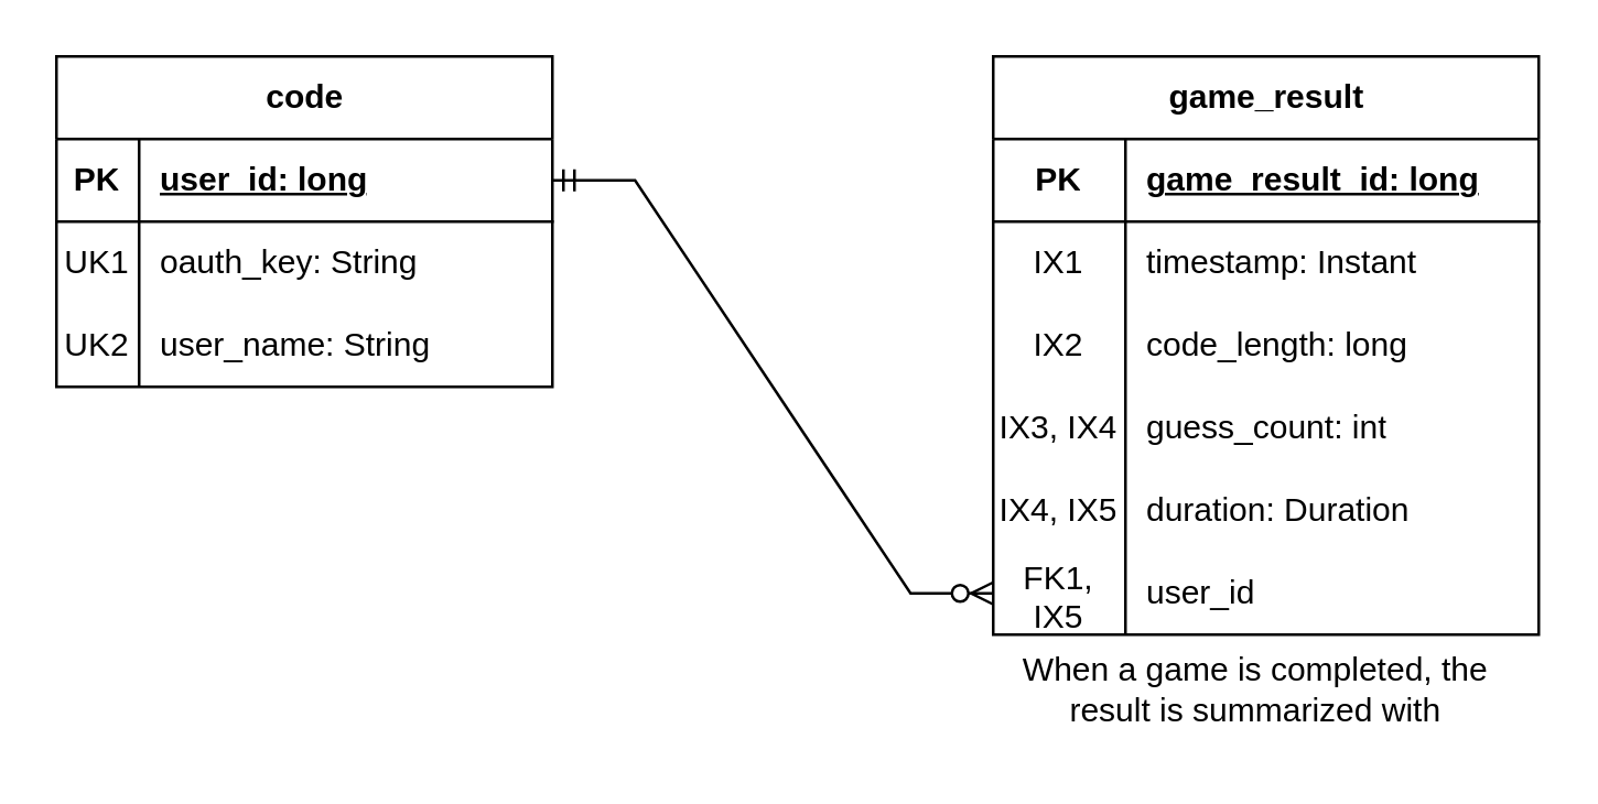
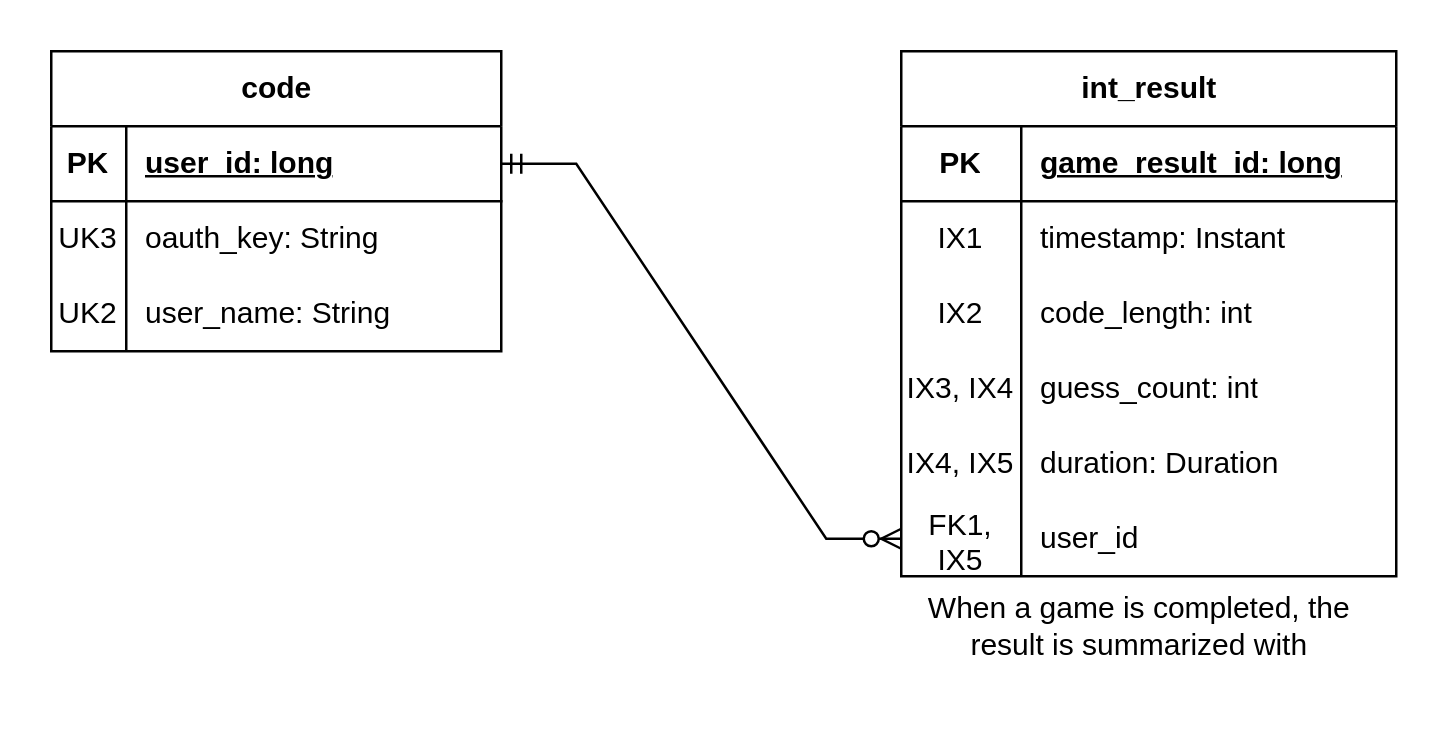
  <mxCell id="0" />
  <mxCell id="1" parent="0" />
  <mxCell id="2" value="code" style="shape=table;startSize=30;container=1;collapsible=1;childLayout=tableLayout;fixedRows=1;rowLines=0;fontStyle=1;align=center;resizeLast=1;html=1;" vertex="1" parent="1"><mxGeometry x="20" y="20" width="180" height="120" as="geometry" /></mxCell>
  <mxCell id="3" value="" style="shape=tableRow;horizontal=0;startSize=0;swimlaneHead=0;swimlaneBody=0;fillColor=none;collapsible=0;dropTarget=0;points=[[0,0.5],[1,0.5]];portConstraint=eastwest;top=0;left=0;right=0;bottom=1;" vertex="1" parent="2"><mxGeometry y="30" width="180" height="30" as="geometry" /></mxCell>
  <mxCell id="4" value="PK" style="shape=partialRectangle;connectable=0;fillColor=none;top=0;left=0;bottom=0;right=0;fontStyle=1;overflow=hidden;whiteSpace=wrap;html=1;" vertex="1" parent="3"><mxGeometry width="30" height="30" as="geometry"><mxRectangle width="30" height="30" as="alternateBounds" /></mxGeometry></mxCell>
  <mxCell id="5" value="user_id: long" style="shape=partialRectangle;connectable=0;fillColor=none;top=0;left=0;bottom=0;right=0;align=left;spacingLeft=6;fontStyle=5;overflow=hidden;whiteSpace=wrap;html=1;" vertex="1" parent="3"><mxGeometry x="30" width="150" height="30" as="geometry"><mxRectangle width="150" height="30" as="alternateBounds" /></mxGeometry></mxCell>
  <mxCell id="6" value="" style="shape=tableRow;horizontal=0;startSize=0;swimlaneHead=0;swimlaneBody=0;fillColor=none;collapsible=0;dropTarget=0;points=[[0,0.5],[1,0.5]];portConstraint=eastwest;top=0;left=0;right=0;bottom=0;" vertex="1" parent="2"><mxGeometry y="60" width="180" height="30" as="geometry" /></mxCell>
- <mxCell id="7" value="UK1" style="shape=partialRectangle;connectable=0;fillColor=none;top=0;left=0;bottom=0;right=0;editable=1;overflow=hidden;whiteSpace=wrap;html=1;" vertex="1" parent="6"><mxGeometry width="30" height="30" as="geometry"><mxRectangle width="30" height="30" as="alternateBounds" /></mxGeometry></mxCell>
+ <mxCell id="7" value="UK3" style="shape=partialRectangle;connectable=0;fillColor=none;top=0;left=0;bottom=0;right=0;editable=1;overflow=hidden;whiteSpace=wrap;html=1;" vertex="1" parent="6"><mxGeometry width="30" height="30" as="geometry"><mxRectangle width="30" height="30" as="alternateBounds" /></mxGeometry></mxCell>
  <mxCell id="8" value="oauth_key: String" style="shape=partialRectangle;connectable=0;fillColor=none;top=0;left=0;bottom=0;right=0;align=left;spacingLeft=6;overflow=hidden;whiteSpace=wrap;html=1;" vertex="1" parent="6"><mxGeometry x="30" width="150" height="30" as="geometry"><mxRectangle width="150" height="30" as="alternateBounds" /></mxGeometry></mxCell>
  <mxCell id="9" value="" style="shape=tableRow;horizontal=0;startSize=0;swimlaneHead=0;swimlaneBody=0;fillColor=none;collapsible=0;dropTarget=0;points=[[0,0.5],[1,0.5]];portConstraint=eastwest;top=0;left=0;right=0;bottom=0;" vertex="1" parent="2"><mxGeometry y="90" width="180" height="30" as="geometry" /></mxCell>
  <mxCell id="10" value="UK2" style="shape=partialRectangle;connectable=0;fillColor=none;top=0;left=0;bottom=0;right=0;editable=1;overflow=hidden;whiteSpace=wrap;html=1;" vertex="1" parent="9"><mxGeometry width="30" height="30" as="geometry"><mxRectangle width="30" height="30" as="alternateBounds" /></mxGeometry></mxCell>
  <mxCell id="11" value="user_name: String" style="shape=partialRectangle;connectable=0;fillColor=none;top=0;left=0;bottom=0;right=0;align=left;spacingLeft=6;overflow=hidden;whiteSpace=wrap;html=1;" vertex="1" parent="9"><mxGeometry x="30" width="150" height="30" as="geometry"><mxRectangle width="150" height="30" as="alternateBounds" /></mxGeometry></mxCell>
- <mxCell id="12" value="game_result" style="shape=table;startSize=30;container=1;collapsible=1;childLayout=tableLayout;fixedRows=1;rowLines=0;fontStyle=1;align=center;resizeLast=1;html=1;" vertex="1" parent="1"><mxGeometry x="360" y="20" width="198" height="210" as="geometry" /></mxCell>
+ <mxCell id="12" value="int_result" style="shape=table;startSize=30;container=1;collapsible=1;childLayout=tableLayout;fixedRows=1;rowLines=0;fontStyle=1;align=center;resizeLast=1;html=1;" vertex="1" parent="1"><mxGeometry x="360" y="20" width="198" height="210" as="geometry" /></mxCell>
  <mxCell id="13" value="" style="shape=tableRow;horizontal=0;startSize=0;swimlaneHead=0;swimlaneBody=0;fillColor=none;collapsible=0;dropTarget=0;points=[[0,0.5],[1,0.5]];portConstraint=eastwest;top=0;left=0;right=0;bottom=1;" vertex="1" parent="12"><mxGeometry y="30" width="198" height="30" as="geometry" /></mxCell>
  <mxCell id="14" value="PK" style="shape=partialRectangle;connectable=0;fillColor=none;top=0;left=0;bottom=0;right=0;fontStyle=1;overflow=hidden;whiteSpace=wrap;html=1;" vertex="1" parent="13"><mxGeometry width="48" height="30" as="geometry"><mxRectangle width="48" height="30" as="alternateBounds" /></mxGeometry></mxCell>
  <mxCell id="15" value="game_result_id: long" style="shape=partialRectangle;connectable=0;fillColor=none;top=0;left=0;bottom=0;right=0;align=left;spacingLeft=6;fontStyle=5;overflow=hidden;whiteSpace=wrap;html=1;" vertex="1" parent="13"><mxGeometry x="48" width="150" height="30" as="geometry"><mxRectangle width="150" height="30" as="alternateBounds" /></mxGeometry></mxCell>
  <mxCell id="16" value="" style="shape=tableRow;horizontal=0;startSize=0;swimlaneHead=0;swimlaneBody=0;fillColor=none;collapsible=0;dropTarget=0;points=[[0,0.5],[1,0.5]];portConstraint=eastwest;top=0;left=0;right=0;bottom=0;" vertex="1" parent="12"><mxGeometry y="60" width="198" height="30" as="geometry" /></mxCell>
  <mxCell id="17" value="IX1" style="shape=partialRectangle;connectable=0;fillColor=none;top=0;left=0;bottom=0;right=0;editable=1;overflow=hidden;whiteSpace=wrap;html=1;" vertex="1" parent="16"><mxGeometry width="48" height="30" as="geometry"><mxRectangle width="48" height="30" as="alternateBounds" /></mxGeometry></mxCell>
  <mxCell id="18" value="timestamp: Instant" style="shape=partialRectangle;connectable=0;fillColor=none;top=0;left=0;bottom=0;right=0;align=left;spacingLeft=6;overflow=hidden;whiteSpace=wrap;html=1;" vertex="1" parent="16"><mxGeometry x="48" width="150" height="30" as="geometry"><mxRectangle width="150" height="30" as="alternateBounds" /></mxGeometry></mxCell>
  <mxCell id="19" value="" style="shape=tableRow;horizontal=0;startSize=0;swimlaneHead=0;swimlaneBody=0;fillColor=none;collapsible=0;dropTarget=0;points=[[0,0.5],[1,0.5]];portConstraint=eastwest;top=0;left=0;right=0;bottom=0;" vertex="1" parent="12"><mxGeometry y="90" width="198" height="30" as="geometry" /></mxCell>
  <mxCell id="20" value="IX2" style="shape=partialRectangle;connectable=0;fillColor=none;top=0;left=0;bottom=0;right=0;editable=1;overflow=hidden;whiteSpace=wrap;html=1;" vertex="1" parent="19"><mxGeometry width="48" height="30" as="geometry"><mxRectangle width="48" height="30" as="alternateBounds" /></mxGeometry></mxCell>
- <mxCell id="21" value="code_length: long" style="shape=partialRectangle;connectable=0;fillColor=none;top=0;left=0;bottom=0;right=0;align=left;spacingLeft=6;overflow=hidden;whiteSpace=wrap;html=1;" vertex="1" parent="19"><mxGeometry x="48" width="150" height="30" as="geometry"><mxRectangle width="150" height="30" as="alternateBounds" /></mxGeometry></mxCell>
+ <mxCell id="21" value="code_length: int" style="shape=partialRectangle;connectable=0;fillColor=none;top=0;left=0;bottom=0;right=0;align=left;spacingLeft=6;overflow=hidden;whiteSpace=wrap;html=1;" vertex="1" parent="19"><mxGeometry x="48" width="150" height="30" as="geometry"><mxRectangle width="150" height="30" as="alternateBounds" /></mxGeometry></mxCell>
  <mxCell id="22" value="" style="shape=tableRow;horizontal=0;startSize=0;swimlaneHead=0;swimlaneBody=0;fillColor=none;collapsible=0;dropTarget=0;points=[[0,0.5],[1,0.5]];portConstraint=eastwest;top=0;left=0;right=0;bottom=0;" vertex="1" parent="12"><mxGeometry y="120" width="198" height="30" as="geometry" /></mxCell>
  <mxCell id="23" value="IX3, IX4" style="shape=partialRectangle;connectable=0;fillColor=none;top=0;left=0;bottom=0;right=0;editable=1;overflow=hidden;whiteSpace=wrap;html=1;" vertex="1" parent="22"><mxGeometry width="48" height="30" as="geometry"><mxRectangle width="48" height="30" as="alternateBounds" /></mxGeometry></mxCell>
  <mxCell id="24" value="guess_count: int" style="shape=partialRectangle;connectable=0;fillColor=none;top=0;left=0;bottom=0;right=0;align=left;spacingLeft=6;overflow=hidden;whiteSpace=wrap;html=1;" vertex="1" parent="22"><mxGeometry x="48" width="150" height="30" as="geometry"><mxRectangle width="150" height="30" as="alternateBounds" /></mxGeometry></mxCell>
  <mxCell id="25" value="" style="shape=tableRow;horizontal=0;startSize=0;swimlaneHead=0;swimlaneBody=0;fillColor=none;collapsible=0;dropTarget=0;points=[[0,0.5],[1,0.5]];portConstraint=eastwest;top=0;left=0;right=0;bottom=0;" vertex="1" parent="12"><mxGeometry y="150" width="198" height="30" as="geometry" /></mxCell>
  <mxCell id="26" value="IX4, IX5" style="shape=partialRectangle;connectable=0;fillColor=none;top=0;left=0;bottom=0;right=0;editable=1;overflow=hidden;whiteSpace=wrap;html=1;" vertex="1" parent="25"><mxGeometry width="48" height="30" as="geometry"><mxRectangle width="48" height="30" as="alternateBounds" /></mxGeometry></mxCell>
  <mxCell id="27" value="duration: Duration" style="shape=partialRectangle;connectable=0;fillColor=none;top=0;left=0;bottom=0;right=0;align=left;spacingLeft=6;overflow=hidden;whiteSpace=wrap;html=1;" vertex="1" parent="25"><mxGeometry x="48" width="150" height="30" as="geometry"><mxRectangle width="150" height="30" as="alternateBounds" /></mxGeometry></mxCell>
  <mxCell id="28" value="" style="shape=tableRow;horizontal=0;startSize=0;swimlaneHead=0;swimlaneBody=0;fillColor=none;collapsible=0;dropTarget=0;points=[[0,0.5],[1,0.5]];portConstraint=eastwest;top=0;left=0;right=0;bottom=0;" vertex="1" parent="12"><mxGeometry y="180" width="198" height="30" as="geometry" /></mxCell>
  <mxCell id="29" value="FK1, IX5" style="shape=partialRectangle;connectable=0;fillColor=none;top=0;left=0;bottom=0;right=0;editable=1;overflow=hidden;whiteSpace=wrap;html=1;" vertex="1" parent="28"><mxGeometry width="48" height="30" as="geometry"><mxRectangle width="48" height="30" as="alternateBounds" /></mxGeometry></mxCell>
  <mxCell id="30" value="user_id" style="shape=partialRectangle;connectable=0;fillColor=none;top=0;left=0;bottom=0;right=0;align=left;spacingLeft=6;overflow=hidden;whiteSpace=wrap;html=1;" vertex="1" parent="28"><mxGeometry x="48" width="150" height="30" as="geometry"><mxRectangle width="150" height="30" as="alternateBounds" /></mxGeometry></mxCell>
  <mxCell id="31" value="" style="edgeStyle=entityRelationEdgeStyle;fontSize=12;html=1;endArrow=ERzeroToMany;startArrow=ERmandOne;rounded=0;entryX=0;entryY=0.5;entryDx=0;entryDy=0;exitX=1;exitY=0.5;exitDx=0;exitDy=0;" edge="1" parent="1" source="3" target="28"><mxGeometry width="100" height="100" relative="1" as="geometry"><mxPoint x="240" y="160" as="sourcePoint" /><mxPoint x="340" y="60" as="targetPoint" /></mxGeometry></mxCell>
  <mxCell id="32" value="When a game is completed, the &lt;br&gt;result is summarized with " style="text;html=1;align=center;verticalAlign=middle;resizable=0;points=[];autosize=1;strokeColor=none;fillColor=none;" vertex="1" parent="1"><mxGeometry x="360" y="230" width="190" height="40" as="geometry" /></mxCell>
